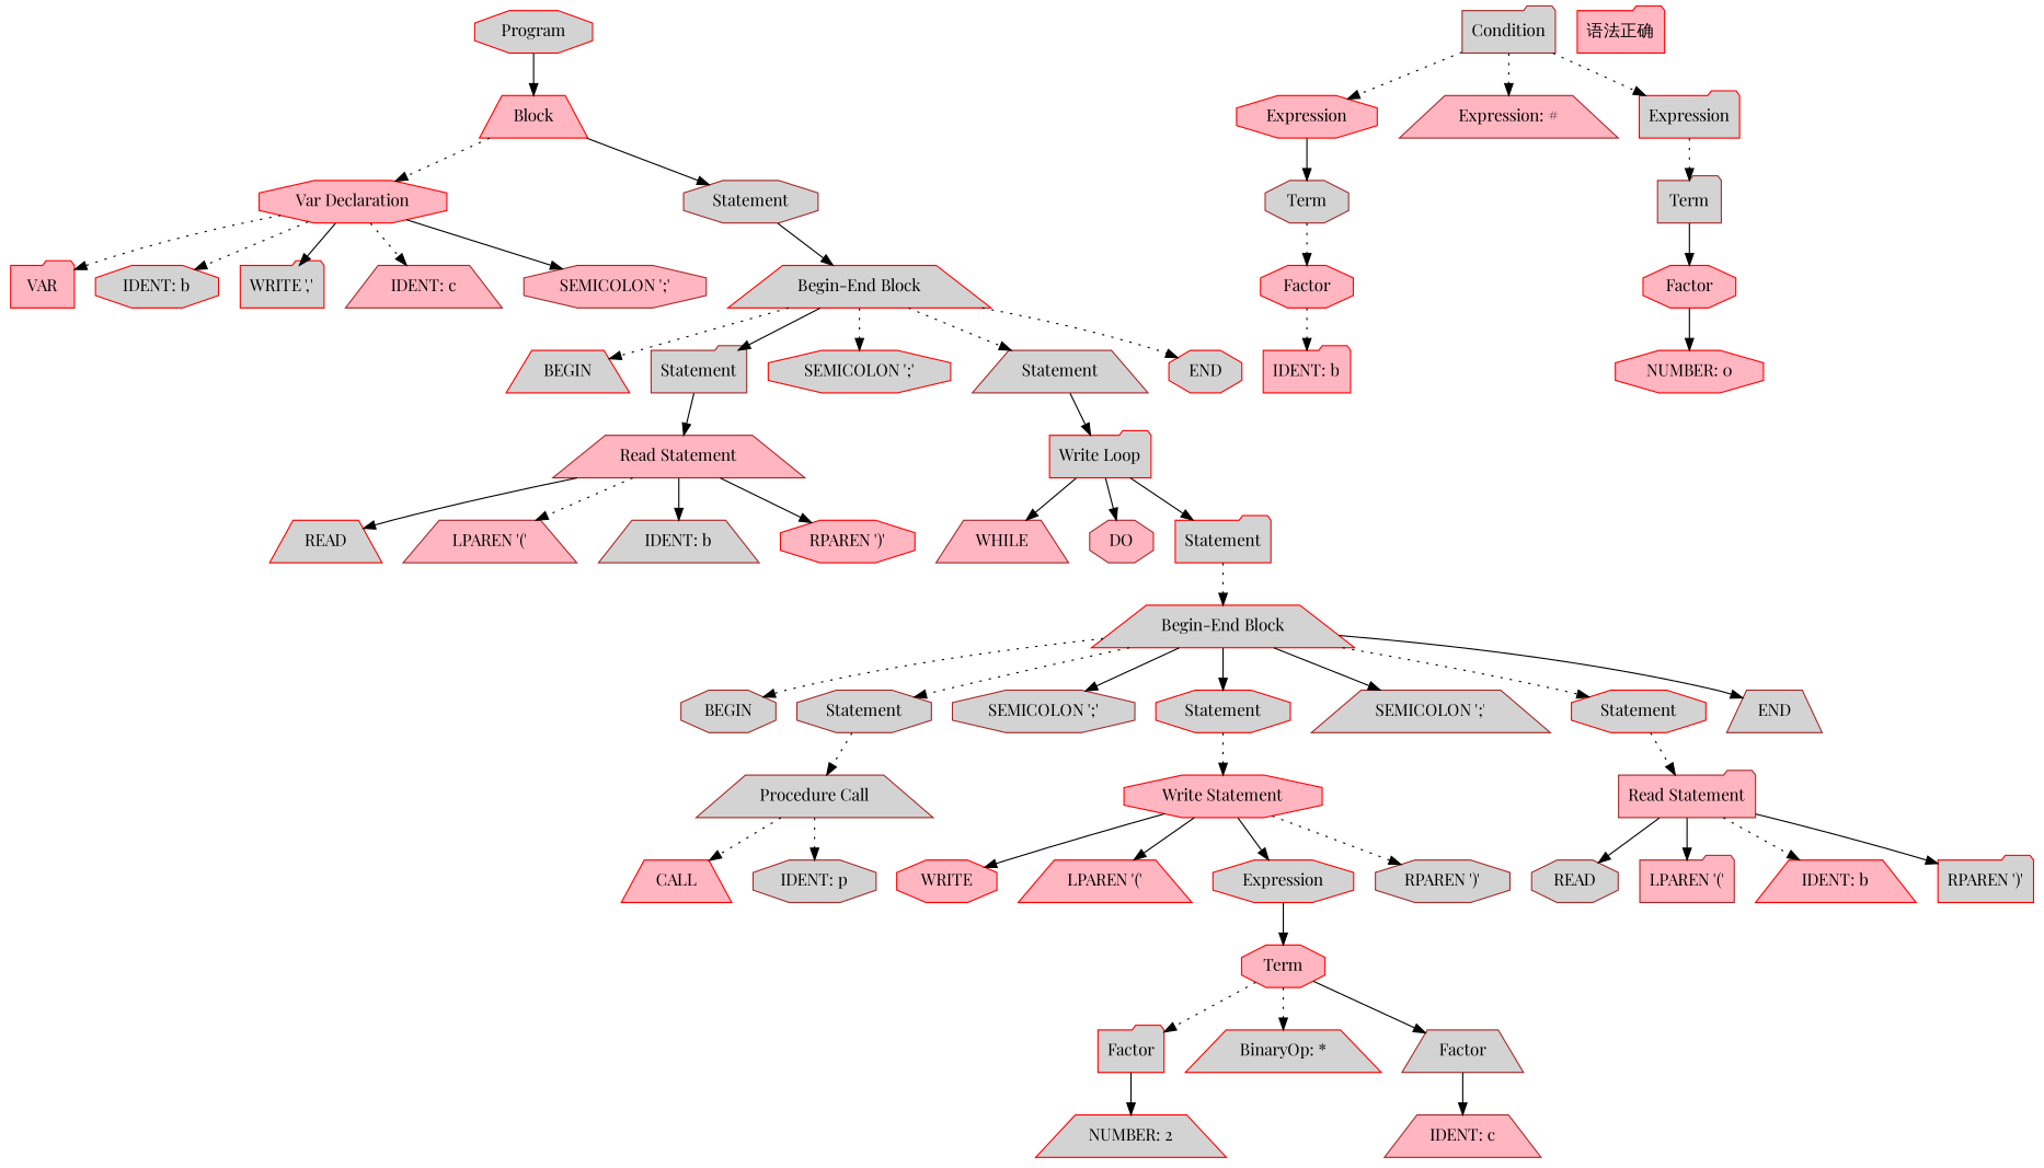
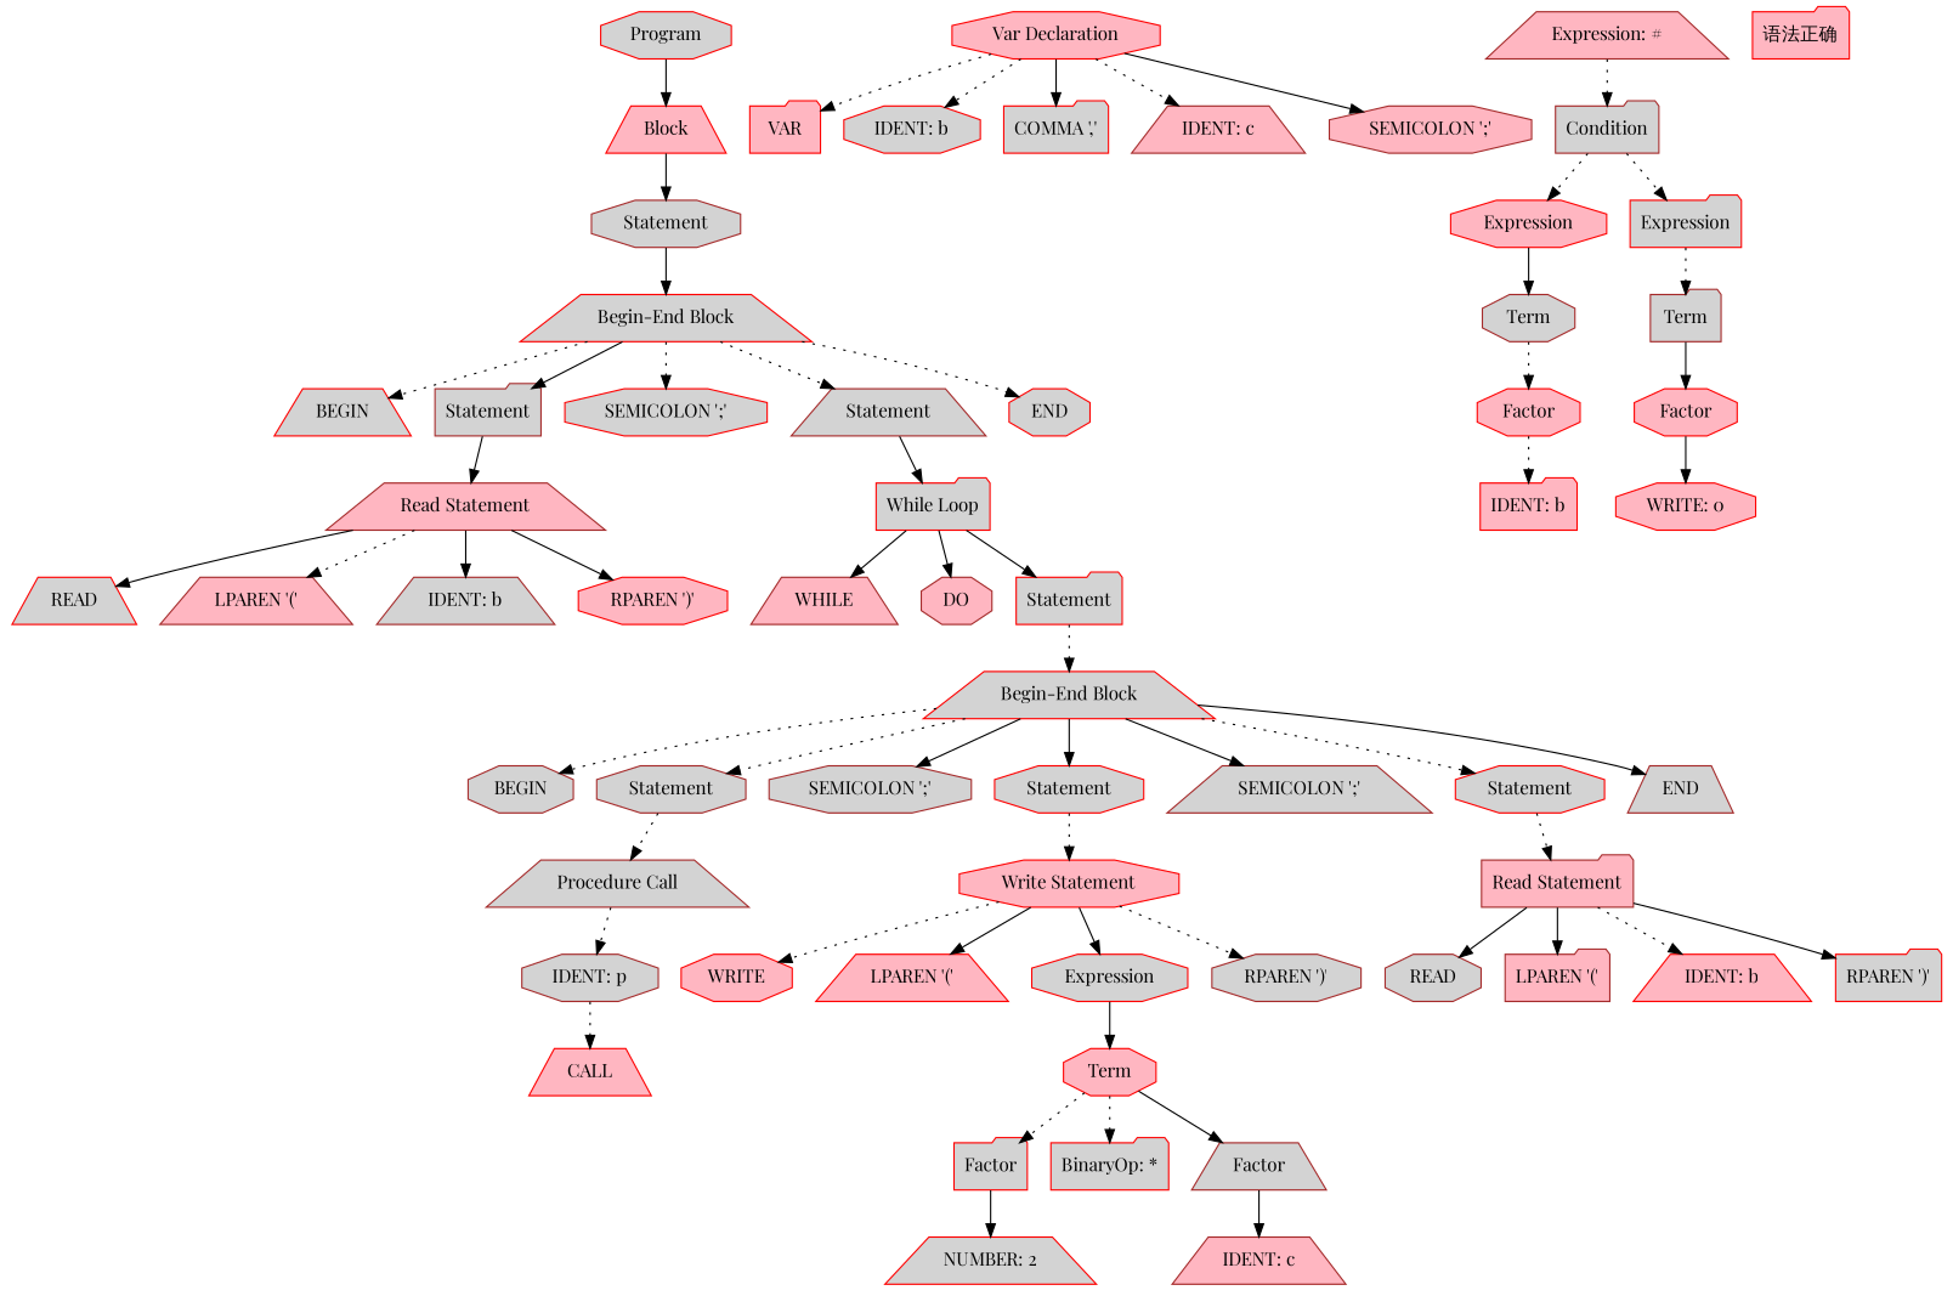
  digraph {
    fontname="Playfair Display"
    node [color=red fillcolor=lightgrey fontname="Playfair Display" shape=octagon style=filled]
    edge [fontname="Playfair Display" style=solid]
    n1 [label=Program]
    n2 [fillcolor=lightpink label=Block shape=trapezium]
    n3 [fillcolor=lightpink label="Var Declaration"]
    n4 [color=brown label=Statement]
    n5 [fillcolor=lightpink label=VAR shape=folder]
    n6 [label="IDENT: b"]
-   n7 [label="WRITE ','" shape=folder]
+   n7 [label="COMMA ','" shape=folder]
    n8 [color=brown fillcolor=lightpink label="IDENT: c" shape=trapezium]
    n9 [color=brown fillcolor=lightpink label="SEMICOLON ';'"]
    n10 [label="Begin-End Block" shape=trapezium]
    n11 [label=BEGIN shape=trapezium]
    n12 [color=brown label=Statement shape=folder]
    n13 [label="SEMICOLON ';'"]
    n14 [color=brown label=Statement shape=trapezium]
    n15 [label=END]
    n16 [color=brown fillcolor=lightpink label="Read Statement" shape=trapezium]
-   n17 [label="Write Loop" shape=folder]
+   n17 [label="While Loop" shape=folder]
    n18 [label=READ shape=trapezium]
    n19 [color=brown fillcolor=lightpink label="LPAREN '('" shape=trapezium]
    n20 [color=brown label="IDENT: b" shape=trapezium]
    n21 [fillcolor=lightpink label="RPAREN ')'"]
    n22 [color=brown fillcolor=lightpink label=WHILE shape=trapezium]
    n23 [color=brown fillcolor=lightpink label=DO]
    n24 [label=Statement shape=folder]
    n25 [color=brown label=Condition shape=folder]
    n26 [fillcolor=lightpink label=Expression]
    n27 [color=brown fillcolor=lightpink label="Expression: #" shape=trapezium]
    n28 [label=Expression shape=folder]
    n29 [label="Begin-End Block" shape=trapezium]
    n30 [color=brown label=Term]
    n31 [color=brown label=Term shape=folder]
    n32 [fillcolor=lightpink label=Factor]
    n33 [fillcolor=lightpink label="IDENT: b" shape=folder]
    n34 [fillcolor=lightpink label=Factor]
-   n35 [fillcolor=lightpink label="NUMBER: 0"]
+   n35 [fillcolor=lightpink label="WRITE: 0"]
    n36 [color=brown label=BEGIN]
    n37 [color=brown label=Statement]
    n38 [color=brown label="SEMICOLON ';'"]
    n39 [label=Statement]
    n40 [color=brown label="SEMICOLON ';'" shape=trapezium]
    n41 [label=Statement]
    n42 [color=brown label=END shape=trapezium]
    n43 [color=brown label="Procedure Call" shape=trapezium]
    n44 [fillcolor=lightpink label="Write Statement"]
    n45 [color=brown fillcolor=lightpink label="Read Statement" shape=folder]
    n46 [fillcolor=lightpink label=CALL shape=trapezium]
    n47 [color=brown label="IDENT: p"]
    n48 [fillcolor=lightpink label=WRITE]
    n49 [fillcolor=lightpink label="LPAREN '('" shape=trapezium]
    n50 [label=Expression]
    n51 [color=brown label="RPAREN ')'"]
    n52 [fillcolor=lightpink label=Term]
    n53 [label=Factor shape=folder]
-   n54 [label="BinaryOp: *" shape=trapezium]
+   n54 [label="BinaryOp: *" shape=folder]
    n55 [color=brown label=Factor shape=trapezium]
    n56 [label="NUMBER: 2" shape=trapezium]
    n57 [color=brown fillcolor=lightpink label="IDENT: c" shape=trapezium]
    n58 [color=brown label=READ]
    n59 [color=brown fillcolor=lightpink label="LPAREN '('" shape=folder]
    n60 [fillcolor=lightpink label="IDENT: b" shape=trapezium]
    n61 [label="RPAREN ')'" shape=folder]
    n62 [fillcolor=lightpink label="语法正确" shape=folder]
    n1 -> n2
-   n2 -> n3 [style=dotted]
    n2 -> n4
    n3 -> n5 [style=dotted]
    n3 -> n6 [style=dotted]
    n3 -> n7
    n3 -> n8 [style=dotted]
    n3 -> n9
    n4 -> n10
    n10 -> n11 [style=dotted]
    n10 -> n12
    n10 -> n13 [style=dotted]
    n10 -> n14 [style=dotted]
    n10 -> n15 [style=dotted]
    n12 -> n16
    n14 -> n17
    n16 -> n18
    n16 -> n19 [style=dotted]
    n16 -> n20
    n16 -> n21
    n17 -> n22
    n17 -> n23
    n17 -> n24
    n24 -> n29 [style=dotted]
    n25 -> n26 [style=dotted]
-   n25 -> n27 [style=dotted]
+   n27 -> n25 [style=dotted]
    n25 -> n28 [style=dotted]
    n26 -> n30
    n28 -> n31 [style=dotted]
    n29 -> n36 [style=dotted]
    n29 -> n37 [style=dotted]
    n29 -> n38
    n29 -> n39
    n29 -> n40
    n29 -> n41 [style=dotted]
    n29 -> n42
    n30 -> n32 [style=dotted]
    n31 -> n34
    n32 -> n33 [style=dotted]
    n34 -> n35
    n37 -> n43 [style=dotted]
    n39 -> n44 [style=dotted]
    n41 -> n45 [style=dotted]
-   n43 -> n46 [style=dotted]
+   n47 -> n46 [style=dotted]
    n43 -> n47 [style=dotted]
-   n44 -> n48
+   n44 -> n48 [style=dotted]
    n44 -> n49
    n44 -> n50
    n44 -> n51 [style=dotted]
    n45 -> n58
    n45 -> n59
    n45 -> n60 [style=dotted]
    n45 -> n61
    n50 -> n52
    n52 -> n53 [style=dotted]
    n52 -> n54 [style=dotted]
    n52 -> n55
    n53 -> n56
    n55 -> n57
  }
